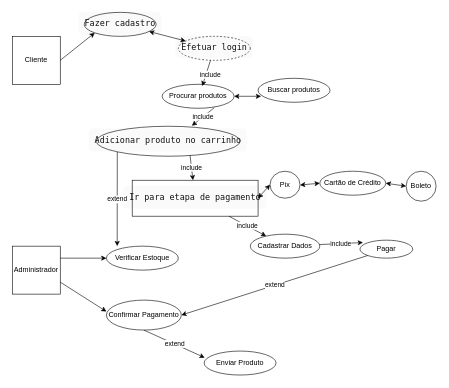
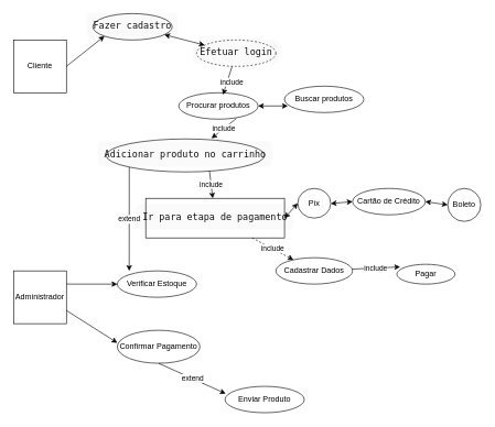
  <mxCell id="0" />
  <mxCell id="1" parent="0" />
  <mxCell id="2" value="&lt;font style=&quot;vertical-align: inherit;&quot;&gt;&lt;font style=&quot;vertical-align: inherit;&quot;&gt;Administrador&lt;/font&gt;&lt;/font&gt;" style="whiteSpace=wrap;html=1;aspect=fixed;" vertex="1" parent="1"><mxGeometry x="20" y="410" width="80" height="80" as="geometry" /></mxCell>
  <mxCell id="3" value="&lt;font style=&quot;vertical-align: inherit;&quot;&gt;&lt;font style=&quot;vertical-align: inherit;&quot;&gt;Cliente&lt;/font&gt;&lt;/font&gt;" style="whiteSpace=wrap;html=1;aspect=fixed;" vertex="1" parent="1"><mxGeometry x="20" y="60" width="80" height="80" as="geometry" /></mxCell>
  <mxCell id="4" value="&lt;pre style=&quot;margin-top: 0px; margin-bottom: 4px; background: rgba(0, 0, 0, 0.02); border-radius: 8px; padding: 10px; box-sizing: border-box; border: 1px solid var(--cib-color-neutral-stroke); color: rgb(17, 17, 17); font-size: 16px; text-align: start;&quot;&gt;&lt;code style=&quot;font-size: 14px;&quot; class=&quot;language-uml&quot;&gt;Fazer cadastro&lt;/code&gt;&lt;/pre&gt;" style="ellipse;whiteSpace=wrap;html=1;" vertex="1" parent="1"><mxGeometry x="140" y="20" width="120" height="40" as="geometry" /></mxCell>
  <mxCell id="5" value="&lt;pre style=&quot;margin-top: 0px; margin-bottom: 4px; background: rgba(0, 0, 0, 0.02); border-radius: 8px; padding: 10px; box-sizing: border-box; border: 1px solid var(--cib-color-neutral-stroke); color: rgb(17, 17, 17); text-align: start;&quot;&gt;&lt;span style=&quot;font-size: 14px;&quot;&gt;&lt;font style=&quot;vertical-align: inherit;&quot;&gt;&lt;font style=&quot;vertical-align: inherit;&quot;&gt;Efetuar login&lt;/font&gt;&lt;/font&gt;&lt;/span&gt;&lt;/pre&gt;" style="ellipse;whiteSpace=wrap;html=1;dashed=1;" vertex="1" parent="1"><mxGeometry x="297" y="60" width="120" height="40" as="geometry" /></mxCell>
  <mxCell id="6" value="&lt;font style=&quot;vertical-align: inherit;&quot;&gt;&lt;font style=&quot;vertical-align: inherit;&quot;&gt;Procurar produtos&lt;/font&gt;&lt;/font&gt;" style="ellipse;whiteSpace=wrap;html=1;" vertex="1" parent="1"><mxGeometry x="270" y="140" width="120" height="40" as="geometry" /></mxCell>
  <mxCell id="7" value="&lt;font style=&quot;vertical-align: inherit;&quot;&gt;&lt;font style=&quot;vertical-align: inherit;&quot;&gt;Buscar produtos&lt;/font&gt;&lt;/font&gt;" style="ellipse;whiteSpace=wrap;html=1;" vertex="1" parent="1"><mxGeometry x="430" y="130" width="120" height="40" as="geometry" /></mxCell>
  <mxCell id="8" value="&lt;pre style=&quot;margin-top: 0px; margin-bottom: 4px; background: rgba(0, 0, 0, 0.02); border-radius: 8px; padding: 10px; box-sizing: border-box; border: 1px solid var(--cib-color-neutral-stroke); color: rgb(17, 17, 17); font-size: 16px; text-align: start;&quot;&gt;&lt;code style=&quot;font-size: 14px;&quot; class=&quot;language-uml&quot;&gt;Adicionar produto no carrinho&lt;/code&gt;&lt;/pre&gt;" style="ellipse;whiteSpace=wrap;html=1;" vertex="1" parent="1"><mxGeometry x="160" y="210" width="240" height="50" as="geometry" /></mxCell>
  <mxCell id="9" value="&lt;pre style=&quot;margin-top: 0px; margin-bottom: 4px; background: rgba(0, 0, 0, 0.02); border-radius: 8px; padding: 10px; box-sizing: border-box; border: 1px solid var(--cib-color-neutral-stroke); color: rgb(17, 17, 17); font-size: 16px; text-align: start;&quot;&gt;&lt;code style=&quot;font-size: 14px;&quot; class=&quot;language-uml&quot;&gt;Ir para etapa de pagamento&lt;/code&gt;&lt;/pre&gt;" style="whiteSpace=wrap;html=1;rounded=0;" vertex="1" parent="1"><mxGeometry x="220" y="300" width="210" height="60" as="geometry" /></mxCell>
  <mxCell id="10" value="Pix" style="ellipse;whiteSpace=wrap;html=1;" vertex="1" parent="1"><mxGeometry x="450" y="285" width="50" height="45" as="geometry" /></mxCell>
  <mxCell id="11" value="Cartão de Crédito" style="ellipse;whiteSpace=wrap;html=1;" vertex="1" parent="1"><mxGeometry x="533" y="285" width="110" height="40" as="geometry" /></mxCell>
  <mxCell id="12" value="Boleto" style="ellipse;whiteSpace=wrap;html=1;" vertex="1" parent="1"><mxGeometry x="677" y="285" width="50" height="50" as="geometry" /></mxCell>
  <mxCell id="13" value="Cadastrar Dados" style="ellipse;whiteSpace=wrap;html=1;" vertex="1" parent="1"><mxGeometry x="417" y="390" width="116" height="40" as="geometry" /></mxCell>
  <mxCell id="14" value="Pagar" style="ellipse;whiteSpace=wrap;html=1;" vertex="1" parent="1"><mxGeometry x="600" y="400" width="88" height="30" as="geometry" /></mxCell>
  <mxCell id="15" value="Verificar Estoque" style="ellipse;whiteSpace=wrap;html=1;" vertex="1" parent="1"><mxGeometry x="177" y="410" width="120" height="40" as="geometry" /></mxCell>
  <mxCell id="16" value="Confirmar Pagamento" style="ellipse;whiteSpace=wrap;html=1;" vertex="1" parent="1"><mxGeometry x="177" y="500" width="125" height="50" as="geometry" /></mxCell>
  <mxCell id="17" value="Enviar Produto" style="ellipse;whiteSpace=wrap;html=1;" vertex="1" parent="1"><mxGeometry x="340" y="585" width="120" height="40" as="geometry" /></mxCell>
  <mxCell id="18" value="" style="endArrow=none;dashed=1;html=1;rounded=0;" edge="1" parent="1"><mxGeometry width="50" height="50" relative="1" as="geometry"><mxPoint x="460" y="440" as="sourcePoint" /><mxPoint x="460" y="440" as="targetPoint" /></mxGeometry></mxCell>
  <mxCell id="19" value="include" style="endArrow=classic;html=1;rounded=0;entryX=0.558;entryY=0.075;entryDx=0;entryDy=0;entryPerimeter=0;" edge="1" parent="1" source="5" target="6"><mxGeometry y="7" width="50" height="50" relative="1" as="geometry"><mxPoint x="280" y="110" as="sourcePoint" /><mxPoint x="340" y="135" as="targetPoint" /><mxPoint as="offset" /></mxGeometry></mxCell>
  <mxCell id="20" value="" style="endArrow=classic;html=1;rounded=0;entryX=0;entryY=1;entryDx=0;entryDy=0;exitX=1;exitY=0.5;exitDx=0;exitDy=0;" edge="1" parent="1" source="3" target="4"><mxGeometry width="50" height="50" relative="1" as="geometry"><mxPoint x="410" y="290" as="sourcePoint" /><mxPoint x="460" y="240" as="targetPoint" /></mxGeometry></mxCell>
  <mxCell id="21" value="" style="endArrow=classic;startArrow=classic;html=1;rounded=0;exitX=1;exitY=0.5;exitDx=0;exitDy=0;entryX=0.042;entryY=0.75;entryDx=0;entryDy=0;entryPerimeter=0;" edge="1" parent="1" source="6" target="7"><mxGeometry width="50" height="50" relative="1" as="geometry"><mxPoint x="390" y="190" as="sourcePoint" /><mxPoint x="440" y="140" as="targetPoint" /></mxGeometry></mxCell>
  <mxCell id="22" value="include" style="endArrow=classic;html=1;rounded=0;exitX=0.725;exitY=0.975;exitDx=0;exitDy=0;exitPerimeter=0;entryX=0.665;entryY=-0.017;entryDx=0;entryDy=0;entryPerimeter=0;" edge="1" parent="1" source="6" target="8"><mxGeometry width="50" height="50" relative="1" as="geometry"><mxPoint x="410" y="290" as="sourcePoint" /><mxPoint x="460" y="240" as="targetPoint" /></mxGeometry></mxCell>
  <mxCell id="23" value="include" style="endArrow=classic;html=1;rounded=0;exitX=0.652;exitY=0.967;exitDx=0;exitDy=0;exitPerimeter=0;" edge="1" parent="1" source="8" target="9"><mxGeometry width="50" height="50" relative="1" as="geometry"><mxPoint x="410" y="290" as="sourcePoint" /><mxPoint x="460" y="240" as="targetPoint" /></mxGeometry></mxCell>
  <mxCell id="24" value="" style="endArrow=classic;startArrow=classic;html=1;rounded=0;entryX=0;entryY=0.5;entryDx=0;entryDy=0;exitX=1;exitY=0.5;exitDx=0;exitDy=0;" edge="1" parent="1" source="9" target="10"><mxGeometry width="50" height="50" relative="1" as="geometry"><mxPoint x="410" y="390" as="sourcePoint" /><mxPoint x="460" y="340" as="targetPoint" /></mxGeometry></mxCell>
  <mxCell id="25" value="" style="endArrow=classic;startArrow=classic;html=1;rounded=0;entryX=0;entryY=0.5;entryDx=0;entryDy=0;" edge="1" parent="1" target="11"><mxGeometry width="50" height="50" relative="1" as="geometry"><mxPoint x="500" y="308" as="sourcePoint" /><mxPoint x="350" y="260" as="targetPoint" /></mxGeometry></mxCell>
  <mxCell id="26" value="" style="endArrow=classic;startArrow=classic;html=1;rounded=0;entryX=0;entryY=0.5;entryDx=0;entryDy=0;exitX=1;exitY=0.5;exitDx=0;exitDy=0;" edge="1" parent="1" source="11" target="12"><mxGeometry width="50" height="50" relative="1" as="geometry"><mxPoint x="300" y="310" as="sourcePoint" /><mxPoint x="350" y="260" as="targetPoint" /></mxGeometry></mxCell>
- <mxCell id="27" value="include" style="endArrow=classic;html=1;rounded=0;" edge="1" parent="1" source="9" target="13"><mxGeometry width="50" height="50" relative="1" as="geometry"><mxPoint x="420" y="370" as="sourcePoint" /><mxPoint x="426" y="412" as="targetPoint" /></mxGeometry></mxCell>
+ <mxCell id="27" value="include" style="endArrow=classic;html=1;rounded=0;dashed=1;" edge="1" parent="1" source="9" target="13"><mxGeometry width="50" height="50" relative="1" as="geometry"><mxPoint x="420" y="370" as="sourcePoint" /><mxPoint x="426" y="412" as="targetPoint" /></mxGeometry></mxCell>
  <mxCell id="28" value="include" style="endArrow=classic;html=1;rounded=0;entryX=0.057;entryY=0.133;entryDx=0;entryDy=0;entryPerimeter=0;" edge="1" parent="1" source="13" target="14"><mxGeometry width="50" height="50" relative="1" as="geometry"><mxPoint x="460" y="440" as="sourcePoint" /><mxPoint x="466" y="482" as="targetPoint" /></mxGeometry></mxCell>
  <mxCell id="29" value="" style="endArrow=classic;startArrow=classic;html=1;rounded=0;" edge="1" parent="1" source="4" target="5"><mxGeometry width="50" height="50" relative="1" as="geometry"><mxPoint x="300" y="110" as="sourcePoint" /><mxPoint x="350" y="60" as="targetPoint" /></mxGeometry></mxCell>
  <mxCell id="30" value="" style="endArrow=classic;html=1;rounded=0;exitX=1;exitY=0.25;exitDx=0;exitDy=0;entryX=0;entryY=0.5;entryDx=0;entryDy=0;" edge="1" parent="1" source="2" target="15"><mxGeometry width="50" height="50" relative="1" as="geometry"><mxPoint x="300" y="510" as="sourcePoint" /><mxPoint x="350" y="460" as="targetPoint" /></mxGeometry></mxCell>
  <mxCell id="31" value="extend" style="endArrow=classic;html=1;rounded=0;exitX=0;exitY=1;exitDx=0;exitDy=0;" edge="1" parent="1" source="8"><mxGeometry width="50" height="50" relative="1" as="geometry"><mxPoint x="300" y="510" as="sourcePoint" /><mxPoint x="195" y="410" as="targetPoint" /></mxGeometry></mxCell>
- <mxCell id="32" value="extend" style="endArrow=classic;html=1;rounded=0;entryX=1;entryY=0.5;entryDx=0;entryDy=0;exitX=0;exitY=1;exitDx=0;exitDy=0;" edge="1" parent="1" source="14" target="16"><mxGeometry width="50" height="50" relative="1" as="geometry"><mxPoint x="400" y="500" as="sourcePoint" /><mxPoint x="350" y="360" as="targetPoint" /></mxGeometry></mxCell>
  <mxCell id="33" value="extend" style="endArrow=classic;html=1;rounded=0;exitX=0.5;exitY=1;exitDx=0;exitDy=0;entryX=0.008;entryY=0.275;entryDx=0;entryDy=0;entryPerimeter=0;" edge="1" parent="1" source="16" target="17"><mxGeometry width="50" height="50" relative="1" as="geometry"><mxPoint x="200" y="420" as="sourcePoint" /><mxPoint x="250" y="370" as="targetPoint" /></mxGeometry></mxCell>
  <mxCell id="34" value="" style="endArrow=classic;html=1;rounded=0;exitX=1;exitY=0.75;exitDx=0;exitDy=0;entryX=0;entryY=0.38;entryDx=0;entryDy=0;entryPerimeter=0;" edge="1" parent="1" source="2" target="16"><mxGeometry width="50" height="50" relative="1" as="geometry"><mxPoint x="200" y="420" as="sourcePoint" /><mxPoint x="250" y="370" as="targetPoint" /></mxGeometry></mxCell>
